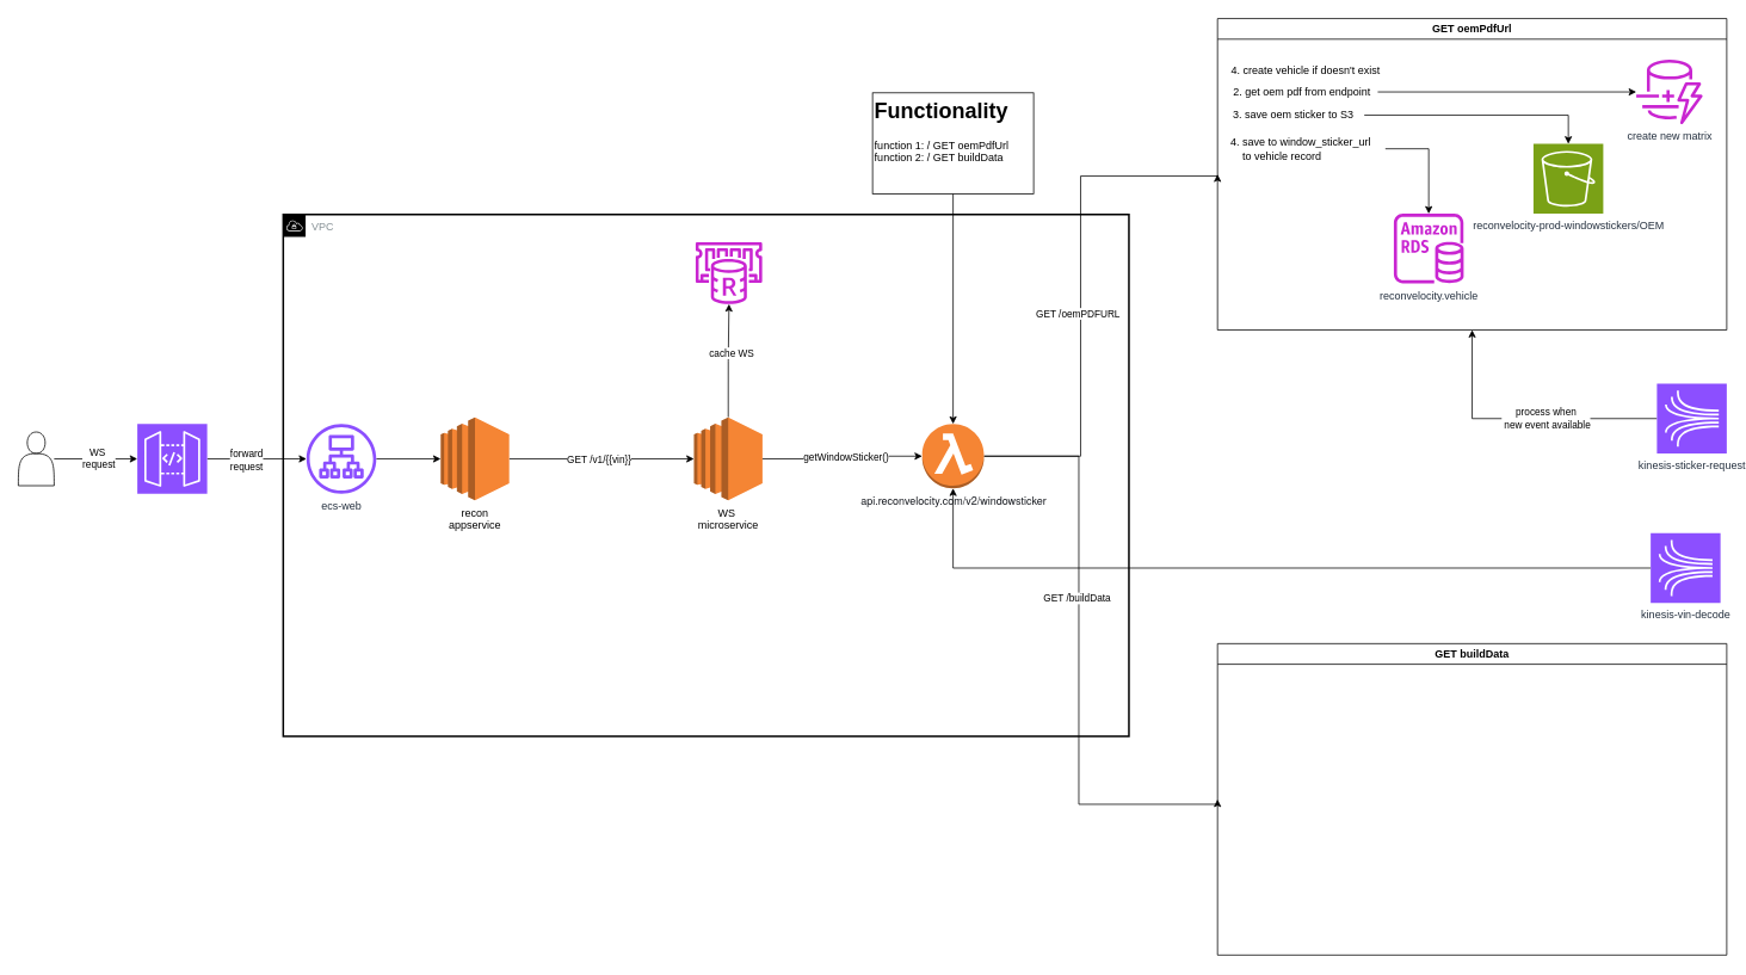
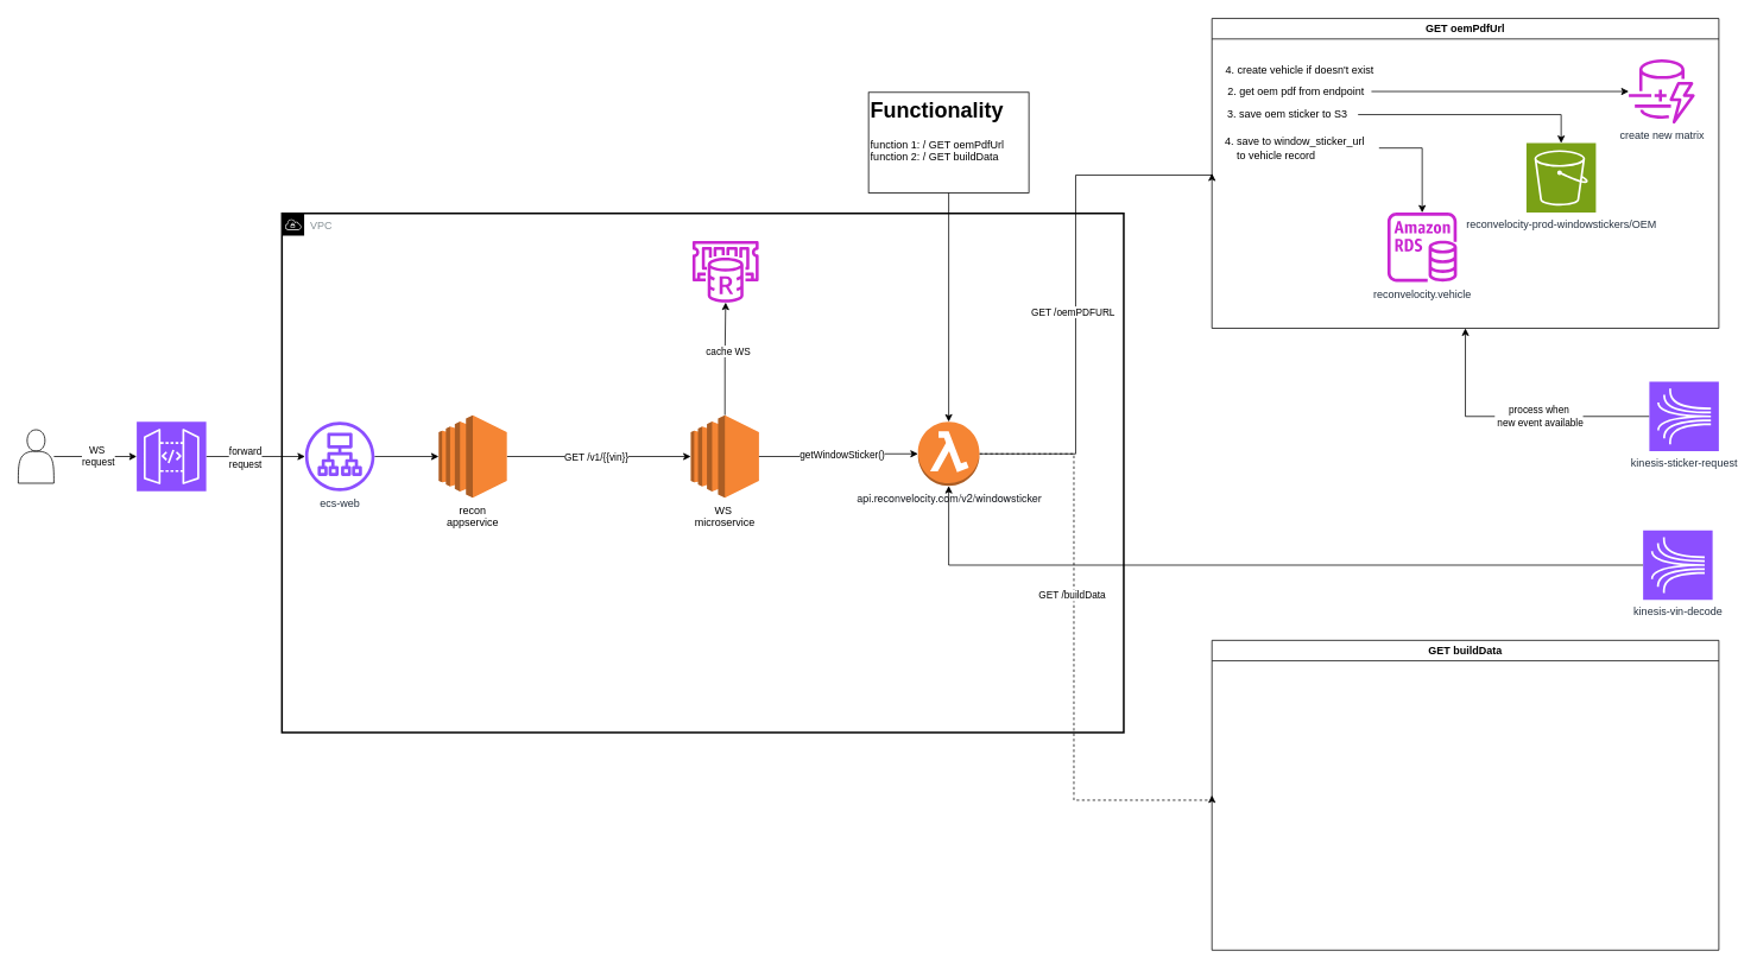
  <mxCell id="0" />
  <mxCell id="1" parent="0" />
  <mxCell id="2" value="VPC" style="sketch=0;outlineConnect=0;gradientColor=none;html=1;whiteSpace=wrap;fontSize=12;fontStyle=0;shape=mxgraph.aws4.group;grIcon=mxgraph.aws4.group_vpc;strokeColor=light-dark(#000000, #6a7377);fillColor=none;verticalAlign=top;align=left;spacingLeft=30;fontColor=#879196;dashed=0;strokeWidth=2;" vertex="1" parent="1"><mxGeometry x="316" y="239" width="945" height="583" as="geometry" /></mxCell>
  <mxCell id="3" style="edgeStyle=orthogonalEdgeStyle;rounded=0;orthogonalLoop=1;jettySize=auto;html=1;" edge="1" parent="1" source="5" target="8"><mxGeometry relative="1" as="geometry" /></mxCell>
  <mxCell id="4" value="WS&amp;nbsp;&lt;div&gt;request&lt;/div&gt;" style="edgeLabel;html=1;align=center;verticalAlign=middle;resizable=0;points=[];" vertex="1" connectable="0" parent="3"><mxGeometry x="0.044" y="1" relative="1" as="geometry"><mxPoint as="offset" /></mxGeometry></mxCell>
  <mxCell id="5" value="" style="shape=actor;whiteSpace=wrap;html=1;" vertex="1" parent="1"><mxGeometry x="20" y="482" width="40" height="60" as="geometry" /></mxCell>
  <mxCell id="6" style="edgeStyle=orthogonalEdgeStyle;rounded=0;orthogonalLoop=1;jettySize=auto;html=1;exitX=1;exitY=0.5;exitDx=0;exitDy=0;exitPerimeter=0;" edge="1" parent="1" source="8" target="10"><mxGeometry relative="1" as="geometry" /></mxCell>
  <mxCell id="7" value="forward&lt;br&gt;request" style="edgeLabel;html=1;align=center;verticalAlign=middle;resizable=0;points=[];" vertex="1" connectable="0" parent="6"><mxGeometry x="-0.226" y="-1" relative="1" as="geometry"><mxPoint as="offset" /></mxGeometry></mxCell>
  <mxCell id="8" value="" style="sketch=0;points=[[0,0,0],[0.25,0,0],[0.5,0,0],[0.75,0,0],[1,0,0],[0,1,0],[0.25,1,0],[0.5,1,0],[0.75,1,0],[1,1,0],[0,0.25,0],[0,0.5,0],[0,0.75,0],[1,0.25,0],[1,0.5,0],[1,0.75,0]];outlineConnect=0;fontColor=#232F3E;fillColor=#8C4FFF;strokeColor=#ffffff;dashed=0;verticalLabelPosition=bottom;verticalAlign=top;align=center;html=1;fontSize=12;fontStyle=0;aspect=fixed;shape=mxgraph.aws4.resourceIcon;resIcon=mxgraph.aws4.api_gateway;" vertex="1" parent="1"><mxGeometry x="153" y="473" width="78" height="78" as="geometry" /></mxCell>
  <mxCell id="9" style="edgeStyle=orthogonalEdgeStyle;rounded=0;orthogonalLoop=1;jettySize=auto;html=1;" edge="1" parent="1" source="10" target="16"><mxGeometry relative="1" as="geometry" /></mxCell>
  <mxCell id="10" value="ecs-web" style="sketch=0;outlineConnect=0;fontColor=#232F3E;gradientColor=none;fillColor=#8C4FFF;strokeColor=none;dashed=0;verticalLabelPosition=bottom;verticalAlign=top;align=center;html=1;fontSize=12;fontStyle=0;aspect=fixed;pointerEvents=1;shape=mxgraph.aws4.application_load_balancer;" vertex="1" parent="1"><mxGeometry x="342" y="473" width="78" height="78" as="geometry" /></mxCell>
  <mxCell id="11" style="edgeStyle=orthogonalEdgeStyle;rounded=0;orthogonalLoop=1;jettySize=auto;html=1;" edge="1" parent="1" source="16" target="15"><mxGeometry relative="1" as="geometry" /></mxCell>
  <mxCell id="12" value="GET /v1/{{vin}}" style="edgeLabel;html=1;align=center;verticalAlign=middle;resizable=0;points=[];" vertex="1" connectable="0" parent="11"><mxGeometry x="-0.027" y="-4" relative="1" as="geometry"><mxPoint y="-4" as="offset" /></mxGeometry></mxCell>
  <mxCell id="13" style="edgeStyle=orthogonalEdgeStyle;rounded=0;orthogonalLoop=1;jettySize=auto;html=1;exitX=0.5;exitY=0;exitDx=0;exitDy=0;exitPerimeter=0;" edge="1" parent="1" source="15" target="17"><mxGeometry relative="1" as="geometry" /></mxCell>
  <mxCell id="14" value="cache WS" style="edgeLabel;html=1;align=center;verticalAlign=middle;resizable=0;points=[];" vertex="1" connectable="0" parent="13"><mxGeometry x="0.147" y="-2" relative="1" as="geometry"><mxPoint as="offset" /></mxGeometry></mxCell>
  <mxCell id="15" value="WS&amp;nbsp;&lt;div&gt;microservice&lt;/div&gt;" style="outlineConnect=0;dashed=0;verticalLabelPosition=bottom;verticalAlign=top;align=center;html=1;shape=mxgraph.aws3.ec2;fillColor=#F58534;gradientColor=none;" vertex="1" parent="1"><mxGeometry x="775" y="465.5" width="76.5" height="93" as="geometry" /></mxCell>
  <mxCell id="16" value="recon&lt;div&gt;appservice&lt;/div&gt;" style="outlineConnect=0;dashed=0;verticalLabelPosition=bottom;verticalAlign=top;align=center;html=1;shape=mxgraph.aws3.ec2;fillColor=#F58534;gradientColor=none;" vertex="1" parent="1"><mxGeometry x="492" y="465.5" width="76.5" height="93" as="geometry" /></mxCell>
  <mxCell id="17" value="" style="sketch=0;outlineConnect=0;fontColor=#232F3E;gradientColor=none;fillColor=#C925D1;strokeColor=none;dashed=0;verticalLabelPosition=bottom;verticalAlign=top;align=center;html=1;fontSize=12;fontStyle=0;aspect=fixed;pointerEvents=1;shape=mxgraph.aws4.elasticache_for_redis;" vertex="1" parent="1"><mxGeometry x="775" y="270" width="78" height="69" as="geometry" /></mxCell>
  <mxCell id="18" style="edgeStyle=orthogonalEdgeStyle;rounded=0;orthogonalLoop=1;jettySize=auto;html=1;entryX=0;entryY=0.5;entryDx=0;entryDy=0;" edge="1" parent="1" source="22" target="32"><mxGeometry relative="1" as="geometry"><Array as="points"><mxPoint x="1207" y="509" /><mxPoint x="1207" y="196" /></Array></mxGeometry></mxCell>
  <mxCell id="19" value="GET /oemPDFURL" style="edgeLabel;html=1;align=center;verticalAlign=middle;resizable=0;points=[];" vertex="1" connectable="0" parent="18"><mxGeometry x="-0.273" y="3" relative="1" as="geometry"><mxPoint x="-1" y="-59" as="offset" /></mxGeometry></mxCell>
- <mxCell id="20" style="edgeStyle=orthogonalEdgeStyle;rounded=0;orthogonalLoop=1;jettySize=auto;html=1;entryX=0;entryY=0.5;entryDx=0;entryDy=0;" edge="1" parent="1" source="22" target="43"><mxGeometry relative="1" as="geometry"><Array as="points"><mxPoint x="1205" y="509" /><mxPoint x="1205" y="898" /></Array></mxGeometry></mxCell>
+ <mxCell id="20" style="edgeStyle=orthogonalEdgeStyle;rounded=0;orthogonalLoop=1;jettySize=auto;html=1;entryX=0;entryY=0.5;entryDx=0;entryDy=0;dashed=1;" edge="1" parent="1" source="22" target="43"><mxGeometry relative="1" as="geometry"><Array as="points"><mxPoint x="1205" y="509" /><mxPoint x="1205" y="898" /></Array></mxGeometry></mxCell>
  <mxCell id="21" value="GET /buildData" style="edgeLabel;html=1;align=center;verticalAlign=middle;resizable=0;points=[];" vertex="1" connectable="0" parent="20"><mxGeometry x="-0.196" y="-3" relative="1" as="geometry"><mxPoint as="offset" /></mxGeometry></mxCell>
  <mxCell id="22" value="&lt;span style=&quot;color: rgb(22, 25, 31); font-family: &amp;quot;Amazon Ember&amp;quot;, &amp;quot;Helvetica Neue&amp;quot;, Roboto, Arial, sans-serif; text-align: start; white-space: pre-wrap; background-color: rgb(255, 255, 255);&quot;&gt;&lt;font&gt;api.reconvelocity.com/v2/windowsticker&lt;/font&gt;&lt;/span&gt;" style="outlineConnect=0;dashed=0;verticalLabelPosition=bottom;verticalAlign=top;align=center;html=1;shape=mxgraph.aws3.lambda_function;fillColor=#F58534;gradientColor=none;" vertex="1" parent="1"><mxGeometry x="1030" y="473" width="69" height="72" as="geometry" /></mxCell>
  <mxCell id="23" style="edgeStyle=orthogonalEdgeStyle;rounded=0;orthogonalLoop=1;jettySize=auto;html=1;exitX=1;exitY=0.5;exitDx=0;exitDy=0;exitPerimeter=0;entryX=0;entryY=0.5;entryDx=0;entryDy=0;entryPerimeter=0;" edge="1" parent="1" source="15" target="22"><mxGeometry relative="1" as="geometry" /></mxCell>
  <mxCell id="24" value="getWindowSticker()" style="edgeLabel;html=1;align=center;verticalAlign=middle;resizable=0;points=[];" vertex="1" connectable="0" parent="23"><mxGeometry x="-0.115" y="-1" relative="1" as="geometry"><mxPoint x="13" y="-4" as="offset" /></mxGeometry></mxCell>
  <mxCell id="25" style="edgeStyle=orthogonalEdgeStyle;rounded=0;orthogonalLoop=1;jettySize=auto;html=1;" edge="1" parent="1" source="26" target="22"><mxGeometry relative="1" as="geometry" /></mxCell>
  <mxCell id="26" value="&lt;h1 style=&quot;margin-top: 0px;&quot;&gt;Functionality&lt;/h1&gt;&lt;p&gt;function 1: / GET oemPdfUrl&lt;br&gt;function 2: / GET buildData&lt;/p&gt;" style="text;html=1;whiteSpace=wrap;overflow=hidden;rounded=0;strokeColor=default;" vertex="1" parent="1"><mxGeometry x="974.5" y="103" width="180" height="113" as="geometry" /></mxCell>
  <mxCell id="27" style="edgeStyle=orthogonalEdgeStyle;rounded=0;orthogonalLoop=1;jettySize=auto;html=1;exitX=0;exitY=0.5;exitDx=0;exitDy=0;exitPerimeter=0;entryX=0.5;entryY=1;entryDx=0;entryDy=0;" edge="1" parent="1" source="29" target="32"><mxGeometry relative="1" as="geometry" /></mxCell>
  <mxCell id="28" value="process when&lt;div&gt;&amp;nbsp;new event available&lt;/div&gt;" style="edgeLabel;html=1;align=center;verticalAlign=middle;resizable=0;points=[];" vertex="1" connectable="0" parent="27"><mxGeometry x="0.117" y="-4" relative="1" as="geometry"><mxPoint x="46" y="3" as="offset" /></mxGeometry></mxCell>
  <mxCell id="29" value="kinesis-sticker-request" style="sketch=0;points=[[0,0,0],[0.25,0,0],[0.5,0,0],[0.75,0,0],[1,0,0],[0,1,0],[0.25,1,0],[0.5,1,0],[0.75,1,0],[1,1,0],[0,0.25,0],[0,0.5,0],[0,0.75,0],[1,0.25,0],[1,0.5,0],[1,0.75,0]];outlineConnect=0;fontColor=#232F3E;fillColor=#8C4FFF;strokeColor=#ffffff;dashed=0;verticalLabelPosition=bottom;verticalAlign=top;align=center;html=1;fontSize=12;fontStyle=0;aspect=fixed;shape=mxgraph.aws4.resourceIcon;resIcon=mxgraph.aws4.kinesis;" vertex="1" parent="1"><mxGeometry x="1851" y="428" width="78" height="78" as="geometry" /></mxCell>
  <mxCell id="30" style="edgeStyle=orthogonalEdgeStyle;rounded=0;orthogonalLoop=1;jettySize=auto;html=1;exitX=0;exitY=0.5;exitDx=0;exitDy=0;exitPerimeter=0;" edge="1" parent="1" source="31" target="22"><mxGeometry relative="1" as="geometry" /></mxCell>
  <mxCell id="31" value="kinesis-vin-decode" style="sketch=0;points=[[0,0,0],[0.25,0,0],[0.5,0,0],[0.75,0,0],[1,0,0],[0,1,0],[0.25,1,0],[0.5,1,0],[0.75,1,0],[1,1,0],[0,0.25,0],[0,0.5,0],[0,0.75,0],[1,0.25,0],[1,0.5,0],[1,0.75,0]];outlineConnect=0;fontColor=#232F3E;fillColor=#8C4FFF;strokeColor=#ffffff;dashed=0;verticalLabelPosition=bottom;verticalAlign=top;align=center;html=1;fontSize=12;fontStyle=0;aspect=fixed;shape=mxgraph.aws4.resourceIcon;resIcon=mxgraph.aws4.kinesis;" vertex="1" parent="1"><mxGeometry x="1844" y="595" width="78" height="78" as="geometry" /></mxCell>
  <mxCell id="32" value="GET oemPdfUrl" style="swimlane;whiteSpace=wrap;html=1;" vertex="1" parent="1"><mxGeometry x="1360" y="20" width="569" height="348" as="geometry" /></mxCell>
  <mxCell id="33" value="reconvelocity-prod-windowstickers/OEM" style="sketch=0;points=[[0,0,0],[0.25,0,0],[0.5,0,0],[0.75,0,0],[1,0,0],[0,1,0],[0.25,1,0],[0.5,1,0],[0.75,1,0],[1,1,0],[0,0.25,0],[0,0.5,0],[0,0.75,0],[1,0.25,0],[1,0.5,0],[1,0.75,0]];outlineConnect=0;fontColor=#232F3E;fillColor=#7AA116;strokeColor=#ffffff;dashed=0;verticalLabelPosition=bottom;verticalAlign=top;align=center;html=1;fontSize=12;fontStyle=0;aspect=fixed;shape=mxgraph.aws4.resourceIcon;resIcon=mxgraph.aws4.s3;" vertex="1" parent="32"><mxGeometry x="353" y="140" width="78" height="78" as="geometry" /></mxCell>
  <mxCell id="34" value="3. save oem sticker to S3&amp;nbsp;" style="text;html=1;align=center;verticalAlign=middle;resizable=0;points=[];autosize=1;strokeColor=none;fillColor=none;" vertex="1" parent="32"><mxGeometry x="8" y="95" width="156" height="26" as="geometry" /></mxCell>
  <mxCell id="35" value="reconvelocity.vehicle" style="sketch=0;outlineConnect=0;fontColor=#232F3E;gradientColor=none;fillColor=#C925D1;strokeColor=none;dashed=0;verticalLabelPosition=bottom;verticalAlign=top;align=center;html=1;fontSize=12;fontStyle=0;aspect=fixed;pointerEvents=1;shape=mxgraph.aws4.rds_instance;" vertex="1" parent="32"><mxGeometry x="197" y="218" width="78" height="78" as="geometry" /></mxCell>
  <mxCell id="36" style="edgeStyle=orthogonalEdgeStyle;rounded=0;orthogonalLoop=1;jettySize=auto;html=1;" edge="1" parent="32" source="37" target="35"><mxGeometry relative="1" as="geometry" /></mxCell>
  <mxCell id="37" value="4. save to window_sticker_url&lt;div&gt;&amp;nbsp; &amp;nbsp; to vehicle record&lt;/div&gt;" style="text;html=1;align=left;verticalAlign=middle;resizable=0;points=[];autosize=1;strokeColor=none;fillColor=none;" vertex="1" parent="32"><mxGeometry x="12.5" y="125" width="175" height="41" as="geometry" /></mxCell>
  <mxCell id="38" value="4. create vehicle if doesn't exist&amp;nbsp;" style="text;html=1;align=center;verticalAlign=middle;resizable=0;points=[];autosize=1;strokeColor=none;fillColor=none;" vertex="1" parent="32"><mxGeometry x="6" y="46" width="188" height="26" as="geometry" /></mxCell>
  <mxCell id="39" style="edgeStyle=orthogonalEdgeStyle;rounded=0;orthogonalLoop=1;jettySize=auto;html=1;" edge="1" parent="32" source="40" target="42"><mxGeometry relative="1" as="geometry" /></mxCell>
  <mxCell id="40" value="2. get oem pdf from endpoint" style="text;html=1;align=center;verticalAlign=middle;resizable=0;points=[];autosize=1;strokeColor=none;fillColor=none;" vertex="1" parent="32"><mxGeometry x="8" y="69" width="171" height="26" as="geometry" /></mxCell>
  <mxCell id="41" style="edgeStyle=orthogonalEdgeStyle;rounded=0;orthogonalLoop=1;jettySize=auto;html=1;entryX=0.5;entryY=0;entryDx=0;entryDy=0;entryPerimeter=0;" edge="1" parent="32" source="34" target="33"><mxGeometry relative="1" as="geometry" /></mxCell>
  <mxCell id="42" value="create new matrix" style="sketch=0;outlineConnect=0;fontColor=#232F3E;gradientColor=none;fillColor=#C925D1;strokeColor=none;dashed=0;verticalLabelPosition=bottom;verticalAlign=top;align=center;html=1;fontSize=12;fontStyle=0;aspect=fixed;pointerEvents=1;shape=mxgraph.aws4.dynamodb_dax;" vertex="1" parent="32"><mxGeometry x="466" y="46" width="78" height="72" as="geometry" /></mxCell>
  <mxCell id="43" value="GET buildData" style="swimlane;whiteSpace=wrap;html=1;" vertex="1" parent="1"><mxGeometry x="1360" y="718.5" width="569" height="348" as="geometry" /></mxCell>
